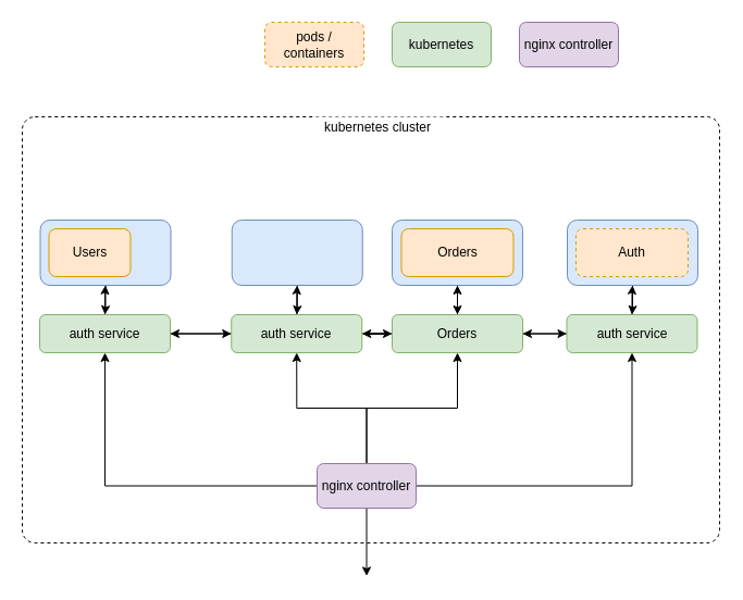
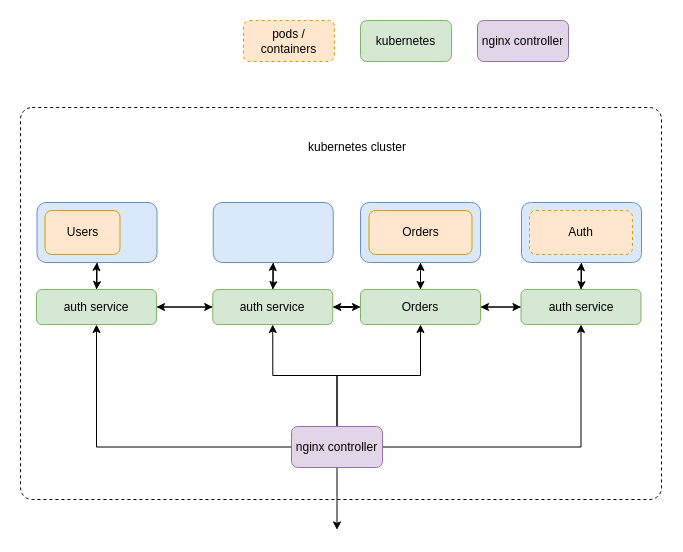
  <mxCell id="0" />
  <mxCell id="1" parent="0" />
  <mxCell id="2" value="" style="rounded=1;whiteSpace=wrap;html=1;arcSize=3;dashed=1;movable=1;resizable=1;rotatable=1;deletable=1;editable=1;locked=0;connectable=1;" vertex="1" parent="1"><mxGeometry x="20" y="107" width="641" height="392" as="geometry" /></mxCell>
- <mxCell id="3" value="kubernetes cluster" style="rounded=0;whiteSpace=wrap;html=1;strokeColor=none;" vertex="1" parent="1"><mxGeometry x="287" y="107" width="120" height="20" as="geometry" /></mxCell>
+ <mxCell id="3" value="kubernetes cluster" style="rounded=0;whiteSpace=wrap;html=1;strokeColor=none;" vertex="1" parent="1"><mxGeometry x="297" y="137" width="120" height="20" as="geometry" /></mxCell>
  <mxCell id="4" style="edgeStyle=orthogonalEdgeStyle;rounded=0;orthogonalLoop=1;jettySize=auto;html=1;entryX=0.5;entryY=1;entryDx=0;entryDy=0;" edge="1" parent="1" source="6" target="9"><mxGeometry relative="1" as="geometry" /></mxCell>
  <mxCell id="5" style="edgeStyle=orthogonalEdgeStyle;rounded=0;orthogonalLoop=1;jettySize=auto;html=1;exitX=0;exitY=0.5;exitDx=0;exitDy=0;entryX=1;entryY=0.5;entryDx=0;entryDy=0;" edge="1" parent="1" source="6" target="16"><mxGeometry relative="1" as="geometry" /></mxCell>
  <mxCell id="6" value="auth service" style="whiteSpace=wrap;html=1;rounded=1;fillColor=#d5e8d4;strokeColor=#82b366;" vertex="1" parent="1"><mxGeometry x="520.5" y="289" width="120" height="35" as="geometry" /></mxCell>
  <mxCell id="7" value="pods / containers" style="rounded=1;whiteSpace=wrap;html=1;fillColor=#ffe6cc;strokeColor=#d79b00;dashed=1;" vertex="1" parent="1"><mxGeometry x="243" y="20" width="91" height="41" as="geometry" /></mxCell>
  <mxCell id="8" style="edgeStyle=orthogonalEdgeStyle;rounded=0;orthogonalLoop=1;jettySize=auto;html=1;" edge="1" parent="1" source="9" target="6"><mxGeometry relative="1" as="geometry" /></mxCell>
  <mxCell id="9" value="" style="rounded=1;whiteSpace=wrap;html=1;fillColor=#dae8fc;strokeColor=#6c8ebf;" vertex="1" parent="1"><mxGeometry x="521" y="202" width="120" height="60" as="geometry" /></mxCell>
  <mxCell id="10" value="Auth" style="rounded=1;whiteSpace=wrap;html=1;fillColor=#ffe6cc;strokeColor=#d79b00;dashed=1;" vertex="1" parent="1"><mxGeometry x="529" y="210" width="103" height="44" as="geometry" /></mxCell>
  <mxCell id="11" value="kubernetes" style="rounded=1;whiteSpace=wrap;html=1;fillColor=#d5e8d4;strokeColor=#82b366;" vertex="1" parent="1"><mxGeometry x="360" y="20" width="91" height="41" as="geometry" /></mxCell>
  <mxCell id="12" value="nginx controller" style="rounded=1;whiteSpace=wrap;html=1;fillColor=#e1d5e7;strokeColor=#9673a6;" vertex="1" parent="1"><mxGeometry x="477" y="20" width="91" height="41" as="geometry" /></mxCell>
  <mxCell id="13" style="edgeStyle=orthogonalEdgeStyle;rounded=0;orthogonalLoop=1;jettySize=auto;html=1;entryX=0.5;entryY=1;entryDx=0;entryDy=0;" edge="1" parent="1" source="16" target="18"><mxGeometry relative="1" as="geometry" /></mxCell>
  <mxCell id="14" style="edgeStyle=orthogonalEdgeStyle;rounded=0;orthogonalLoop=1;jettySize=auto;html=1;exitX=1;exitY=0.5;exitDx=0;exitDy=0;entryX=0;entryY=0.5;entryDx=0;entryDy=0;" edge="1" parent="1" source="16" target="6"><mxGeometry relative="1" as="geometry" /></mxCell>
  <mxCell id="15" style="edgeStyle=orthogonalEdgeStyle;rounded=0;orthogonalLoop=1;jettySize=auto;html=1;entryX=1;entryY=0.5;entryDx=0;entryDy=0;" edge="1" parent="1" source="16" target="23"><mxGeometry relative="1" as="geometry" /></mxCell>
  <mxCell id="16" value="Orders" style="whiteSpace=wrap;html=1;rounded=1;fillColor=#d5e8d4;strokeColor=#82b366;" vertex="1" parent="1"><mxGeometry x="360" y="289" width="120" height="35" as="geometry" /></mxCell>
  <mxCell id="17" style="edgeStyle=orthogonalEdgeStyle;rounded=0;orthogonalLoop=1;jettySize=auto;html=1;" edge="1" parent="1" source="18" target="16"><mxGeometry relative="1" as="geometry" /></mxCell>
  <mxCell id="18" value="" style="rounded=1;whiteSpace=wrap;html=1;fillColor=#dae8fc;strokeColor=#6c8ebf;" vertex="1" parent="1"><mxGeometry x="360" y="202" width="120" height="60" as="geometry" /></mxCell>
  <mxCell id="19" value="Orders" style="rounded=1;whiteSpace=wrap;html=1;fillColor=#ffe6cc;strokeColor=#d79b00;" vertex="1" parent="1"><mxGeometry x="368.5" y="210" width="103" height="44" as="geometry" /></mxCell>
  <mxCell id="20" style="edgeStyle=orthogonalEdgeStyle;rounded=0;orthogonalLoop=1;jettySize=auto;html=1;entryX=0.5;entryY=1;entryDx=0;entryDy=0;" edge="1" parent="1" source="23" target="25"><mxGeometry relative="1" as="geometry" /></mxCell>
  <mxCell id="21" style="edgeStyle=orthogonalEdgeStyle;rounded=0;orthogonalLoop=1;jettySize=auto;html=1;entryX=1;entryY=0.5;entryDx=0;entryDy=0;" edge="1" parent="1" source="23" target="28"><mxGeometry relative="1" as="geometry" /></mxCell>
  <mxCell id="22" style="edgeStyle=orthogonalEdgeStyle;rounded=0;orthogonalLoop=1;jettySize=auto;html=1;entryX=0;entryY=0.5;entryDx=0;entryDy=0;endArrow=classic;endFill=1;" edge="1" parent="1" source="23" target="16"><mxGeometry relative="1" as="geometry" /></mxCell>
  <mxCell id="23" value="auth service" style="whiteSpace=wrap;html=1;rounded=1;fillColor=#d5e8d4;strokeColor=#82b366;" vertex="1" parent="1"><mxGeometry x="212.25" y="289" width="120" height="35" as="geometry" /></mxCell>
  <mxCell id="24" style="edgeStyle=orthogonalEdgeStyle;rounded=0;orthogonalLoop=1;jettySize=auto;html=1;" edge="1" parent="1" source="25" target="23"><mxGeometry relative="1" as="geometry" /></mxCell>
  <mxCell id="25" value="" style="rounded=1;whiteSpace=wrap;html=1;fillColor=#dae8fc;strokeColor=#6c8ebf;" vertex="1" parent="1"><mxGeometry x="212.75" y="202" width="120" height="60" as="geometry" /></mxCell>
  <mxCell id="26" style="edgeStyle=orthogonalEdgeStyle;rounded=0;orthogonalLoop=1;jettySize=auto;html=1;entryX=0.5;entryY=1;entryDx=0;entryDy=0;" edge="1" parent="1" source="28" target="30"><mxGeometry relative="1" as="geometry" /></mxCell>
  <mxCell id="27" style="edgeStyle=orthogonalEdgeStyle;rounded=0;orthogonalLoop=1;jettySize=auto;html=1;entryX=0;entryY=0.5;entryDx=0;entryDy=0;" edge="1" parent="1" source="28" target="23"><mxGeometry relative="1" as="geometry" /></mxCell>
  <mxCell id="28" value="auth service" style="whiteSpace=wrap;html=1;rounded=1;fillColor=#d5e8d4;strokeColor=#82b366;" vertex="1" parent="1"><mxGeometry x="36" y="289" width="120" height="35" as="geometry" /></mxCell>
  <mxCell id="29" style="edgeStyle=orthogonalEdgeStyle;rounded=0;orthogonalLoop=1;jettySize=auto;html=1;" edge="1" parent="1" source="30" target="28"><mxGeometry relative="1" as="geometry" /></mxCell>
  <mxCell id="30" value="" style="rounded=1;whiteSpace=wrap;html=1;fillColor=#dae8fc;strokeColor=#6c8ebf;" vertex="1" parent="1"><mxGeometry x="36.5" y="202" width="120" height="60" as="geometry" /></mxCell>
  <mxCell id="31" value="Users" style="rounded=1;whiteSpace=wrap;html=1;fillColor=#ffe6cc;strokeColor=#d79b00;" vertex="1" parent="1"><mxGeometry x="44.5" y="210" width="75" height="44" as="geometry" /></mxCell>
  <mxCell id="32" style="edgeStyle=orthogonalEdgeStyle;rounded=0;orthogonalLoop=1;jettySize=auto;html=1;entryX=0.5;entryY=1;entryDx=0;entryDy=0;" edge="1" parent="1" source="37" target="28"><mxGeometry relative="1" as="geometry" /></mxCell>
  <mxCell id="33" style="edgeStyle=orthogonalEdgeStyle;rounded=0;orthogonalLoop=1;jettySize=auto;html=1;entryX=0.5;entryY=1;entryDx=0;entryDy=0;" edge="1" parent="1" source="37" target="23"><mxGeometry relative="1" as="geometry" /></mxCell>
  <mxCell id="34" style="edgeStyle=orthogonalEdgeStyle;rounded=0;orthogonalLoop=1;jettySize=auto;html=1;" edge="1" parent="1" source="37" target="16"><mxGeometry relative="1" as="geometry" /></mxCell>
  <mxCell id="35" style="edgeStyle=orthogonalEdgeStyle;rounded=0;orthogonalLoop=1;jettySize=auto;html=1;" edge="1" parent="1" source="37" target="6"><mxGeometry relative="1" as="geometry" /></mxCell>
  <mxCell id="36" style="edgeStyle=orthogonalEdgeStyle;rounded=0;orthogonalLoop=1;jettySize=auto;html=1;" edge="1" parent="1" source="37"><mxGeometry relative="1" as="geometry"><mxPoint x="336.5" y="529.429" as="targetPoint" /></mxGeometry></mxCell>
  <mxCell id="37" value="nginx controller" style="rounded=1;whiteSpace=wrap;html=1;fillColor=#e1d5e7;strokeColor=#9673a6;" vertex="1" parent="1"><mxGeometry x="291" y="426" width="91" height="41" as="geometry" /></mxCell>
